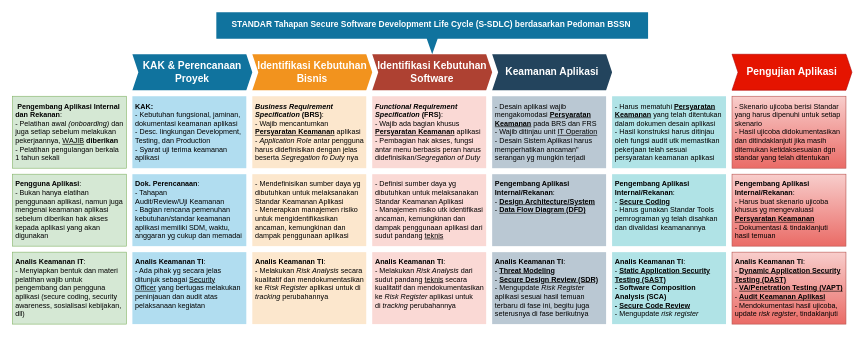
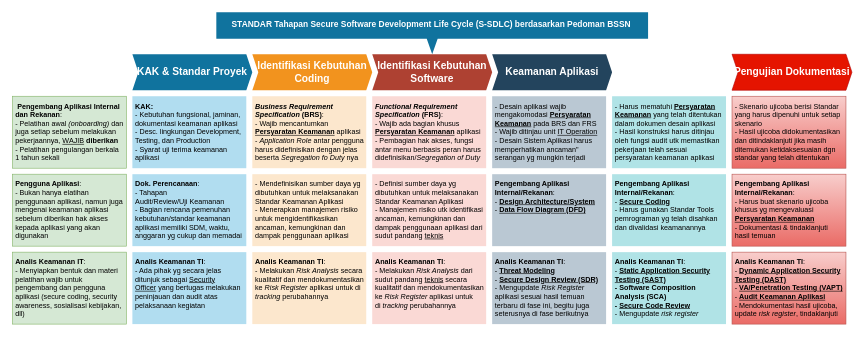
  <mxCell id="0" />
  <mxCell id="1" parent="0" />
- <mxCell id="2" value="KAK &amp;amp; Perencanaan Proyek" style="shape=step;perimeter=stepPerimeter;whiteSpace=wrap;html=1;fixedSize=1;size=10;fillColor=#10739E;strokeColor=none;fontSize=17;fontColor=#FFFFFF;fontStyle=1;align=center;rounded=0;" parent="1" vertex="1"><mxGeometry x="220" y="90" width="200" height="60" as="geometry" /></mxCell>
- <mxCell id="3" value="Identifikasi Kebutuhan Bisnis" style="shape=step;perimeter=stepPerimeter;whiteSpace=wrap;html=1;fixedSize=1;size=10;fillColor=#F2931E;strokeColor=none;fontSize=17;fontColor=#FFFFFF;fontStyle=1;align=center;rounded=0;" parent="1" vertex="1"><mxGeometry x="420" y="90" width="200" height="60" as="geometry" /></mxCell>
+ <mxCell id="2" value="KAK &amp;amp; Standar Proyek" style="shape=step;perimeter=stepPerimeter;whiteSpace=wrap;html=1;fixedSize=1;size=10;fillColor=#10739E;strokeColor=none;fontSize=17;fontColor=#FFFFFF;fontStyle=1;align=center;rounded=0;" parent="1" vertex="1"><mxGeometry x="220" y="90" width="200" height="60" as="geometry" /></mxCell>
+ <mxCell id="3" value="Identifikasi Kebutuhan Coding" style="shape=step;perimeter=stepPerimeter;whiteSpace=wrap;html=1;fixedSize=1;size=10;fillColor=#F2931E;strokeColor=none;fontSize=17;fontColor=#FFFFFF;fontStyle=1;align=center;rounded=0;" parent="1" vertex="1"><mxGeometry x="420" y="90" width="200" height="60" as="geometry" /></mxCell>
  <mxCell id="4" value="Identifikasi Kebutuhan Software" style="shape=step;perimeter=stepPerimeter;whiteSpace=wrap;html=1;fixedSize=1;size=10;fillColor=#AE4132;strokeColor=none;fontSize=17;fontColor=#FFFFFF;fontStyle=1;align=center;rounded=0;" parent="1" vertex="1"><mxGeometry x="620" y="90" width="200" height="60" as="geometry" /></mxCell>
  <mxCell id="5" value="Keamanan Aplikasi" style="shape=step;perimeter=stepPerimeter;whiteSpace=wrap;html=1;fixedSize=1;size=10;fillColor=#23445D;strokeColor=none;fontSize=17;fontColor=#FFFFFF;fontStyle=1;align=center;rounded=0;" parent="1" vertex="1"><mxGeometry x="820" y="90" width="200" height="60" as="geometry" /></mxCell>
  <mxCell id="6" value="&lt;b&gt;KAK:&lt;/b&gt;&lt;br&gt;- Kebutuhan fungsional, jaminan, dokumentasi keamanan aplikasi&lt;br&gt;- Desc. lingkungan Development, Testing, dan Production&lt;br&gt;- Syarat uji terima keamanan aplikasi" style="shape=rect;fillColor=#B1DDF0;strokeColor=none;fontSize=12;html=1;whiteSpace=wrap;align=left;verticalAlign=top;spacing=5;rounded=0;" parent="1" vertex="1"><mxGeometry x="220" y="160" width="190" height="120" as="geometry" /></mxCell>
  <mxCell id="7" value="&lt;b&gt;Dok. Perencanaan&lt;/b&gt;:&lt;br&gt;- Tahapan Audit/Review/Uji&amp;nbsp;Keamanan&lt;br&gt;- Bagian rencana pemenuhan kebutuhan/standar keamanan aplikasi memiliki SDM, waktu, anggaran yg cukup dan memadai" style="shape=rect;fillColor=#B1DDF0;strokeColor=none;fontSize=12;html=1;whiteSpace=wrap;align=left;verticalAlign=top;spacing=5;rounded=0;" parent="1" vertex="1"><mxGeometry x="220" y="290" width="190" height="120" as="geometry" /></mxCell>
  <mxCell id="8" value="&lt;b&gt;Analis Keamanan TI&lt;/b&gt;:&lt;br&gt;- Ada pihak yg secara jelas ditunjuk sebagai &lt;u&gt;Security Officer&lt;/u&gt;&amp;nbsp;yang bertugas melakukan peninjauan dan audit atas pelaksanaan kegiatan" style="shape=rect;fillColor=#B1DDF0;strokeColor=none;fontSize=12;html=1;whiteSpace=wrap;align=left;verticalAlign=top;spacing=5;rounded=0;" parent="1" vertex="1"><mxGeometry x="220" y="420" width="190" height="120" as="geometry" /></mxCell>
  <mxCell id="9" value="&lt;b&gt;&lt;i&gt;Business Requirement Specification&lt;/i&gt; (BRS)&lt;/b&gt;:&lt;br&gt;- Wajib mencantumkan &lt;b&gt;&lt;u&gt;Persyaratan Keamanan&lt;/u&gt;&lt;/b&gt; aplikasi&lt;br&gt;-&amp;nbsp;&lt;i&gt;Application Role &lt;/i&gt;antar pengguna harus&lt;i&gt;&amp;nbsp;&lt;/i&gt;didefinisikan dengan jelas beserta&lt;i&gt;&amp;nbsp;Segregation fo Duty &lt;/i&gt;nya" style="shape=rect;fillColor=#FCE7CD;strokeColor=none;fontSize=12;html=1;whiteSpace=wrap;align=left;verticalAlign=top;spacing=5;rounded=0;" parent="1" vertex="1"><mxGeometry x="420" y="160" width="190" height="120" as="geometry" /></mxCell>
  <mxCell id="10" value="- Mendefinisikan sumber daya yg dibutuhkan untuk melaksanakan Standar Keamanan Aplikasi&lt;br&gt;- Menerapkan manajemen risiko untuk mengidentifikasikan ancaman, kemungkinan dan dampak penggunaan aplikasi" style="shape=rect;fillColor=#FCE7CD;strokeColor=none;fontSize=12;html=1;whiteSpace=wrap;align=left;verticalAlign=top;spacing=5;rounded=0;" parent="1" vertex="1"><mxGeometry x="420" y="290" width="190" height="120" as="geometry" /></mxCell>
  <mxCell id="11" value="&lt;b&gt;Analis Keamanan TI&lt;/b&gt;:&lt;br&gt;- Melakukan &lt;i&gt;Risk Analysis &lt;/i&gt;secara kualitatif dan mendokumentasikan ke &lt;i&gt;Risk Register &lt;/i&gt;aplikasi untuk di &lt;i&gt;tracking &lt;/i&gt;perubahannya" style="shape=rect;fillColor=#FCE7CD;strokeColor=none;fontSize=12;html=1;whiteSpace=wrap;align=left;verticalAlign=top;spacing=5;rounded=0;" parent="1" vertex="1"><mxGeometry x="420" y="420" width="190" height="120" as="geometry" /></mxCell>
  <mxCell id="12" value="&lt;b&gt;&lt;i&gt;Functional Requirement Specification&lt;/i&gt; (FRS)&lt;/b&gt;:&lt;br&gt;- Wajib ada bagian khusus &lt;b&gt;&lt;u&gt;Persyaratan Keamanan&lt;/u&gt;&lt;/b&gt; aplikasi&lt;br&gt;- Pembagian hak akses, fungsi antar menu berbasis peran harus didefinisikan/&lt;i&gt;Segregation of Duty&lt;/i&gt;" style="shape=rect;fillColor=#FAD9D5;strokeColor=none;fontSize=12;html=1;whiteSpace=wrap;align=left;verticalAlign=top;spacing=5;rounded=0;" parent="1" vertex="1"><mxGeometry x="620" y="160" width="190" height="120" as="geometry" /></mxCell>
  <mxCell id="13" value="- Definisi sumber daya yg dibutuhkan untuk melaksanakan Standar Keamanan Aplikasi&lt;br style=&quot;border-color: var(--border-color);&quot;&gt;- Manajemen risiko utk identifikasi ancaman, kemungkinan dan dampak penggunaan aplikasi dari sudut pandang &lt;u style=&quot;&quot;&gt;teknis&lt;/u&gt;" style="shape=rect;fillColor=#FAD9D5;strokeColor=none;fontSize=12;html=1;whiteSpace=wrap;align=left;verticalAlign=top;spacing=5;rounded=0;" parent="1" vertex="1"><mxGeometry x="620" y="290" width="190" height="120" as="geometry" /></mxCell>
  <mxCell id="14" value="&lt;b style=&quot;border-color: var(--border-color);&quot;&gt;Analis Keamanan TI&lt;/b&gt;:&lt;br style=&quot;border-color: var(--border-color);&quot;&gt;- Melakukan&amp;nbsp;&lt;i style=&quot;border-color: var(--border-color);&quot;&gt;Risk Analysis&amp;nbsp;&lt;/i&gt;&lt;span style=&quot;border-color: var(--border-color);&quot;&gt;dari sudut pandang &lt;u style=&quot;&quot;&gt;teknis&lt;/u&gt;&lt;i style=&quot;&quot;&gt;&amp;nbsp;&lt;/i&gt;&lt;/span&gt;secara kualitatif dan mendokumentasikan ke&amp;nbsp;&lt;i style=&quot;border-color: var(--border-color);&quot;&gt;Risk Register&amp;nbsp;&lt;/i&gt;aplikasi untuk di&amp;nbsp;&lt;i style=&quot;border-color: var(--border-color);&quot;&gt;tracking&amp;nbsp;&lt;/i&gt;perubahannya" style="shape=rect;fillColor=#FAD9D5;strokeColor=none;fontSize=12;html=1;whiteSpace=wrap;align=left;verticalAlign=top;spacing=5;rounded=0;" parent="1" vertex="1"><mxGeometry x="620" y="420" width="190" height="120" as="geometry" /></mxCell>
  <mxCell id="15" value="- Desain aplikasi wajib mengakomodasi &lt;b&gt;&lt;u&gt;Persyaratan Keamanan&lt;/u&gt;&lt;/b&gt; pada BRS dan FRS&lt;br&gt;- Wajib ditinjau unit&amp;nbsp;&lt;u style=&quot;&quot;&gt;IT Operation&lt;br&gt;&lt;/u&gt;- Desain Sistem Aplikasi harus memperhatikan ancaman&quot; serangan yg mungkin terjadi" style="shape=rect;fillColor=#BAC8D3;strokeColor=none;fontSize=12;html=1;whiteSpace=wrap;align=left;verticalAlign=top;spacing=5;rounded=0;" parent="1" vertex="1"><mxGeometry x="820" y="160" width="190" height="120" as="geometry" /></mxCell>
  <mxCell id="16" value="&lt;b&gt;Pengembang Aplikasi Internal/Rekanan&lt;/b&gt;:&lt;br&gt;- &lt;b&gt;&lt;u&gt;Design Architecture/System&lt;/u&gt;&lt;/b&gt;&lt;br&gt;- &lt;u style=&quot;font-weight: bold;&quot;&gt;Data Flow Diagram (DFD)&lt;/u&gt;" style="shape=rect;fillColor=#BAC8D3;strokeColor=none;fontSize=12;html=1;whiteSpace=wrap;align=left;verticalAlign=top;spacing=5;rounded=0;" parent="1" vertex="1"><mxGeometry x="820" y="290" width="190" height="120" as="geometry" /></mxCell>
  <mxCell id="17" value="&lt;b style=&quot;border-color: var(--border-color);&quot;&gt;Analis Keamanan TI&lt;/b&gt;:&lt;br&gt;-&amp;nbsp;&lt;u style=&quot;border-color: var(--border-color); font-weight: bold;&quot;&gt;Threat Modeling&lt;/u&gt;&lt;br style=&quot;border-color: var(--border-color);&quot;&gt;- &lt;b&gt;&lt;u&gt;Secure&amp;nbsp;&lt;/u&gt;&lt;/b&gt;&lt;u style=&quot;font-weight: bold;&quot;&gt;Design Review (SDR)&lt;/u&gt;&lt;br&gt;- Mengupdate &lt;i&gt;R&lt;/i&gt;&lt;i style=&quot;border-color: var(--border-color);&quot;&gt;isk Register &lt;/i&gt;&lt;span style=&quot;border-color: var(--border-color);&quot;&gt;aplikasi&lt;/span&gt;&amp;nbsp;sesuai hasil temuan terbaru di fase ini, begitu juga seterusnya di fase berikutnya" style="shape=rect;fillColor=#BAC8D3;strokeColor=none;fontSize=12;html=1;whiteSpace=wrap;align=left;verticalAlign=top;spacing=5;rounded=0;" parent="1" vertex="1"><mxGeometry x="820" y="420" width="190" height="120" as="geometry" /></mxCell>
  <mxCell id="18" value="- Harus mematuhi &lt;b&gt;&lt;u&gt;Persyaratan Keamanan&lt;/u&gt;&lt;/b&gt; yang telah ditentukan dalam dokumen desain aplikasi&lt;br&gt;- Hasil konstruksi harus ditinjau oleh fungsi audit utk memastikan pekerjaan telah sesuai persyaratan keamanan aplikasi" style="shape=rect;fillColor=#B0E3E6;strokeColor=none;fontSize=12;html=1;whiteSpace=wrap;align=left;verticalAlign=top;spacing=5;rounded=0;" parent="1" vertex="1"><mxGeometry x="1020" y="160" width="190" height="120" as="geometry" /></mxCell>
  <mxCell id="19" value="&lt;b&gt;Pengembang Aplikasi Internal/Rekanan&lt;/b&gt;:&lt;br&gt;- &lt;b&gt;&lt;u&gt;Secure Coding&lt;/u&gt;&lt;/b&gt;&lt;br&gt;- Harus gunakan Standar Tools pemrograman yg telah disahkan dan divalidasi keamanannya" style="shape=rect;fillColor=#B0E3E6;strokeColor=none;fontSize=12;html=1;whiteSpace=wrap;align=left;verticalAlign=top;spacing=5;rounded=0;" parent="1" vertex="1"><mxGeometry x="1020" y="290" width="190" height="120" as="geometry" /></mxCell>
  <mxCell id="20" value="&lt;b&gt;Analis Keamanan TI&lt;/b&gt;:&lt;br&gt;- &lt;b&gt;&lt;u&gt;Static Application Security Testing (SAST)&lt;br&gt;&lt;/u&gt;- Software Composition Analysis (SCA)&lt;br&gt;- &lt;u&gt;Secure Code Review&lt;/u&gt;&lt;/b&gt;&lt;br&gt;- Mengupdate&amp;nbsp;&lt;i&gt;risk register&amp;nbsp;&lt;/i&gt;" style="shape=rect;fillColor=#B0E3E6;strokeColor=none;fontSize=12;html=1;whiteSpace=wrap;align=left;verticalAlign=top;spacing=5;rounded=0;" parent="1" vertex="1"><mxGeometry x="1020" y="420" width="190" height="120" as="geometry" /></mxCell>
- <mxCell id="21" value="Pengujian Aplikasi" style="shape=step;perimeter=stepPerimeter;whiteSpace=wrap;html=1;fixedSize=1;size=10;fillColor=#e51400;strokeColor=#B20000;fontSize=17;fontColor=#ffffff;fontStyle=1;align=center;rounded=0;" parent="1" vertex="1"><mxGeometry x="1220" y="90" width="200" height="60" as="geometry" /></mxCell>
+ <mxCell id="21" value="Pengujian Dokumentasi" style="shape=step;perimeter=stepPerimeter;whiteSpace=wrap;html=1;fixedSize=1;size=10;fillColor=#e51400;strokeColor=#B20000;fontSize=17;fontColor=#ffffff;fontStyle=1;align=center;rounded=0;" parent="1" vertex="1"><mxGeometry x="1220" y="90" width="200" height="60" as="geometry" /></mxCell>
  <mxCell id="22" value="- Skenario ujicoba berisi Standar yang harus dipenuhi untuk setiap skenario&lt;br&gt;- Hasil ujicoba didokumentasikan dan ditindaklanjuti jika masih ditemukan ketidaksesuaian dgn standar yang telah ditentukan" style="shape=rect;fillColor=#f8cecc;strokeColor=#b85450;fontSize=12;html=1;whiteSpace=wrap;align=left;verticalAlign=top;spacing=5;rounded=0;gradientColor=#ea6b66;" parent="1" vertex="1"><mxGeometry x="1220" y="160" width="190" height="120" as="geometry" /></mxCell>
  <mxCell id="23" value="&lt;b&gt;Pengembang Aplikasi Internal/Rekanan&lt;/b&gt;:&lt;br&gt;- Harus buat skenario ujicoba khusus yg mengevaluasi &lt;b&gt;&lt;u&gt;Persyaratan &lt;/u&gt;&lt;/b&gt;&lt;u style=&quot;font-weight: bold;&quot;&gt;Keamanan&lt;/u&gt;&amp;nbsp;&lt;br&gt;- Dokumentasi &amp;amp; tindaklanjuti hasil temuan" style="shape=rect;fillColor=#f8cecc;strokeColor=#b85450;fontSize=12;html=1;whiteSpace=wrap;align=left;verticalAlign=top;spacing=5;rounded=0;gradientColor=#ea6b66;" parent="1" vertex="1"><mxGeometry x="1220" y="290" width="190" height="120" as="geometry" /></mxCell>
  <mxCell id="24" value="&lt;b&gt;Analis Keamanan TI&lt;/b&gt;:&lt;br&gt;- &lt;b&gt;&lt;u&gt;Dynamic Application Security Testing (DAST)&lt;/u&gt;&lt;br&gt;&lt;/b&gt;- &lt;u&gt;&lt;b&gt;VA/Penetration Testing (VAPT)&lt;/b&gt;&lt;/u&gt;&lt;b&gt;&lt;br&gt;&lt;/b&gt;- &lt;b&gt;&lt;u&gt;Audit Keamanan Aplikasi&lt;/u&gt;&lt;/b&gt;&lt;br&gt;- Mendokumentasi hasil ujicoba, update &lt;i&gt;risk register&lt;/i&gt;, tindaklanjuti" style="shape=rect;fillColor=#f8cecc;strokeColor=#b85450;fontSize=12;html=1;whiteSpace=wrap;align=left;verticalAlign=top;spacing=5;rounded=0;gradientColor=#ea6b66;" parent="1" vertex="1"><mxGeometry x="1220" y="420" width="190" height="120" as="geometry" /></mxCell>
  <mxCell id="25" value="&lt;b&gt;&amp;nbsp;Pengembang Aplikasi Internal dan Rekanan&lt;/b&gt;:&lt;br&gt;- Pelatihan awal &lt;i&gt;(onboarding)&lt;/i&gt;&amp;nbsp;dan juga setiap sebelum melakukan pekerjaannya, &lt;u&gt;WAJIB&lt;/u&gt;&lt;b&gt;&amp;nbsp;diberikan&lt;br&gt;&lt;/b&gt;- Pelatihan pengulangan berkala 1 tahun sekali" style="shape=rect;fillColor=#d5e8d4;strokeColor=#82b366;fontSize=12;html=1;whiteSpace=wrap;align=left;verticalAlign=top;spacing=5;rounded=0;" parent="1" vertex="1"><mxGeometry x="20" y="160" width="190" height="120" as="geometry" /></mxCell>
  <mxCell id="26" value="&lt;b&gt;Pengguna Aplikasi&lt;/b&gt;:&lt;br&gt;- Bukan hanya elatihan penggunaan aplikasi, namun juga mengenai keamanan aplikasi sebelum diberikan hak akses kepada aplikasi yang akan digunakan" style="shape=rect;fillColor=#d5e8d4;strokeColor=#82b366;fontSize=12;html=1;whiteSpace=wrap;align=left;verticalAlign=top;spacing=5;rounded=0;" parent="1" vertex="1"><mxGeometry x="20" y="290" width="190" height="120" as="geometry" /></mxCell>
  <mxCell id="27" value="&lt;b&gt;Analis Keamanan IT&lt;/b&gt;:&lt;br&gt;- Menyiapkan bentuk dan materi pelatihan wajib untuk pengembang dan pengguna aplikasi (secure coding, security awareness, sosialisasi kebijakan, dll)" style="shape=rect;fillColor=#d5e8d4;strokeColor=#82b366;fontSize=12;html=1;whiteSpace=wrap;align=left;verticalAlign=top;spacing=5;rounded=0;" parent="1" vertex="1"><mxGeometry x="20" y="420" width="190" height="120" as="geometry" /></mxCell>
  <mxCell id="28" value="STANDAR Tahapan Secure Software Development Life Cycle (S-SDLC) berdasarkan Pedoman BSSN&amp;nbsp;" style="html=1;shape=mxgraph.infographic.barCallout;dx=360;dy=26;fillColor=#10739E;strokeColor=none;align=center;verticalAlign=top;fontColor=#ffffff;fontSize=14;fontStyle=1;shadow=0;spacingTop=5;" parent="1" vertex="1"><mxGeometry x="360" y="20" width="720" height="70" as="geometry" /></mxCell>
